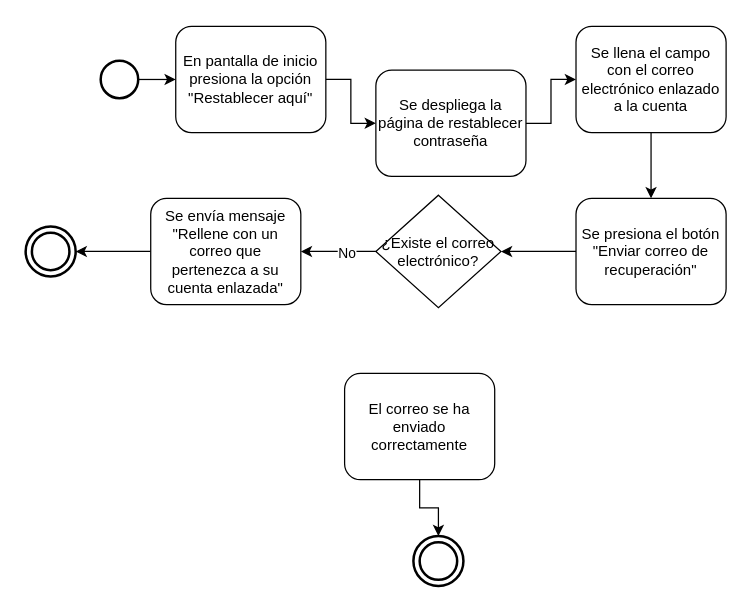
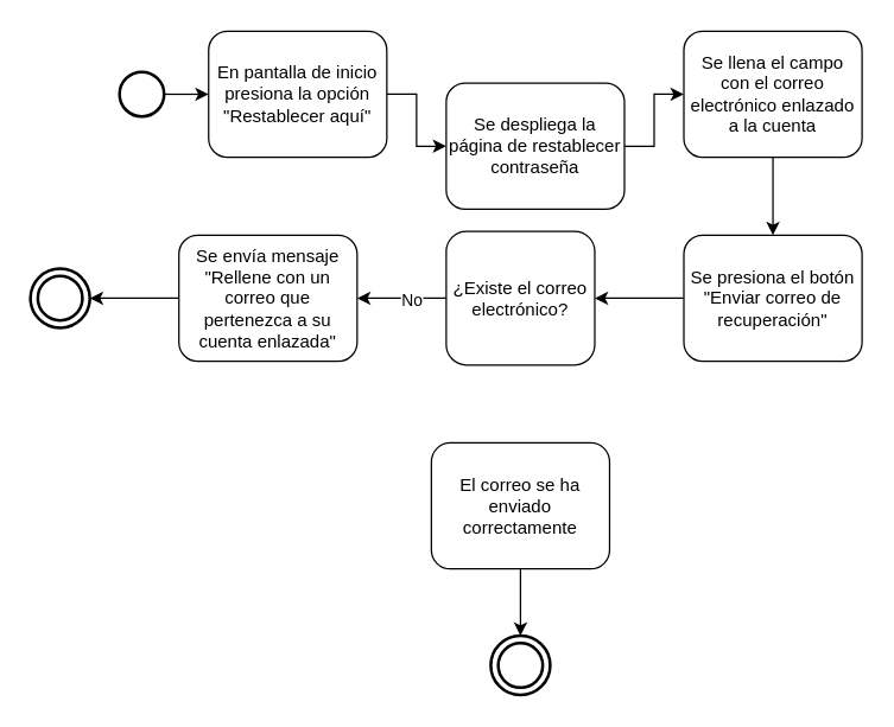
  <mxCell id="0" />
  <mxCell id="1" parent="0" />
  <mxCell id="2" value="" style="strokeWidth=2;html=1;shape=mxgraph.flowchart.start_2;whiteSpace=wrap;" vertex="1" parent="1"><mxGeometry x="80" y="48" width="30" height="30" as="geometry" /></mxCell>
  <mxCell id="3" style="edgeStyle=orthogonalEdgeStyle;rounded=0;orthogonalLoop=1;jettySize=auto;html=1;entryX=0;entryY=0.5;entryDx=0;entryDy=0;" edge="1" parent="1" source="4" target="7"><mxGeometry relative="1" as="geometry" /></mxCell>
  <mxCell id="4" value="En pantalla de inicio presiona la opción &quot;Restablecer aquí&quot;" style="rounded=1;whiteSpace=wrap;html=1;" vertex="1" parent="1"><mxGeometry x="140" y="20.5" width="120" height="85" as="geometry" /></mxCell>
  <mxCell id="5" value="" style="endArrow=classic;html=1;rounded=0;exitX=1;exitY=0.5;exitDx=0;exitDy=0;exitPerimeter=0;entryX=0;entryY=0.5;entryDx=0;entryDy=0;" edge="1" parent="1" source="2" target="4"><mxGeometry width="50" height="50" relative="1" as="geometry"><mxPoint x="230" y="353" as="sourcePoint" /><mxPoint x="280" y="303" as="targetPoint" /></mxGeometry></mxCell>
  <mxCell id="6" style="edgeStyle=orthogonalEdgeStyle;rounded=0;orthogonalLoop=1;jettySize=auto;html=1;entryX=0;entryY=0.5;entryDx=0;entryDy=0;" edge="1" parent="1" source="7" target="9"><mxGeometry relative="1" as="geometry" /></mxCell>
  <mxCell id="7" value="Se despliega la página de restablecer contraseña" style="rounded=1;whiteSpace=wrap;html=1;" vertex="1" parent="1"><mxGeometry x="300" y="55.5" width="120" height="85" as="geometry" /></mxCell>
  <mxCell id="8" style="edgeStyle=orthogonalEdgeStyle;rounded=0;orthogonalLoop=1;jettySize=auto;html=1;entryX=0.5;entryY=0;entryDx=0;entryDy=0;" edge="1" parent="1" source="9" target="11"><mxGeometry relative="1" as="geometry" /></mxCell>
  <mxCell id="9" value="Se llena el campo con el correo electrónico enlazado a la cuenta" style="rounded=1;whiteSpace=wrap;html=1;" vertex="1" parent="1"><mxGeometry x="460" y="20.5" width="120" height="85" as="geometry" /></mxCell>
  <mxCell id="10" style="edgeStyle=orthogonalEdgeStyle;rounded=0;orthogonalLoop=1;jettySize=auto;html=1;entryX=1;entryY=0.5;entryDx=0;entryDy=0;" edge="1" parent="1" source="11" target="14"><mxGeometry relative="1" as="geometry" /></mxCell>
  <mxCell id="11" value="Se presiona el botón &quot;Enviar correo de recuperación&quot;" style="rounded=1;whiteSpace=wrap;html=1;" vertex="1" parent="1"><mxGeometry x="460" y="158" width="120" height="85" as="geometry" /></mxCell>
  <mxCell id="12" style="edgeStyle=orthogonalEdgeStyle;rounded=0;orthogonalLoop=1;jettySize=auto;html=1;entryX=1;entryY=0.5;entryDx=0;entryDy=0;" edge="1" parent="1" source="14" target="18"><mxGeometry relative="1" as="geometry" /></mxCell>
  <mxCell id="13" value="No" style="edgeLabel;html=1;align=center;verticalAlign=middle;resizable=0;points=[];" vertex="1" connectable="0" parent="12"><mxGeometry x="-0.2" y="1" relative="1" as="geometry"><mxPoint as="offset" /></mxGeometry></mxCell>
- <mxCell id="14" value="¿Existe el correo electrónico?" style="rhombus;whiteSpace=wrap;html=1;" vertex="1" parent="1"><mxGeometry x="300" y="155.5" width="100" height="90" as="geometry" /></mxCell>
+ <mxCell id="14" value="¿Existe el correo electrónico?" style="whiteSpace=wrap;html=1;rounded=1;" vertex="1" parent="1"><mxGeometry x="300" y="155.5" width="100" height="90" as="geometry" /></mxCell>
  <mxCell id="15" style="edgeStyle=orthogonalEdgeStyle;rounded=0;orthogonalLoop=1;jettySize=auto;html=1;entryX=0.5;entryY=0;entryDx=0;entryDy=0;" edge="1" parent="1" source="16" target="20"><mxGeometry relative="1" as="geometry" /></mxCell>
- <mxCell id="16" value="El correo se ha enviado correctamente" style="rounded=1;whiteSpace=wrap;html=1;" vertex="1" parent="1"><mxGeometry x="275" y="298" width="120" height="85" as="geometry" /></mxCell>
+ <mxCell id="16" value="El correo se ha enviado correctamente" style="rounded=1;whiteSpace=wrap;html=1;" vertex="1" parent="1"><mxGeometry x="290" y="298" width="120" height="85" as="geometry" /></mxCell>
  <mxCell id="17" style="edgeStyle=orthogonalEdgeStyle;rounded=0;orthogonalLoop=1;jettySize=auto;html=1;entryX=1;entryY=0.5;entryDx=0;entryDy=0;" edge="1" parent="1" source="18" target="19"><mxGeometry relative="1" as="geometry" /></mxCell>
  <mxCell id="18" value="Se envía mensaje &quot;Rellene con un correo que pertenezca a su cuenta enlazada&quot;" style="rounded=1;whiteSpace=wrap;html=1;" vertex="1" parent="1"><mxGeometry x="120" y="158" width="120" height="85" as="geometry" /></mxCell>
  <mxCell id="19" value="" style="ellipse;shape=doubleEllipse;whiteSpace=wrap;html=1;aspect=fixed;perimeterSpacing=0;strokeWidth=2;" vertex="1" parent="1"><mxGeometry x="20" y="180.5" width="40" height="40" as="geometry" /></mxCell>
  <mxCell id="20" value="" style="ellipse;shape=doubleEllipse;whiteSpace=wrap;html=1;aspect=fixed;perimeterSpacing=0;strokeWidth=2;" vertex="1" parent="1"><mxGeometry x="330" y="428" width="40" height="40" as="geometry" /></mxCell>
